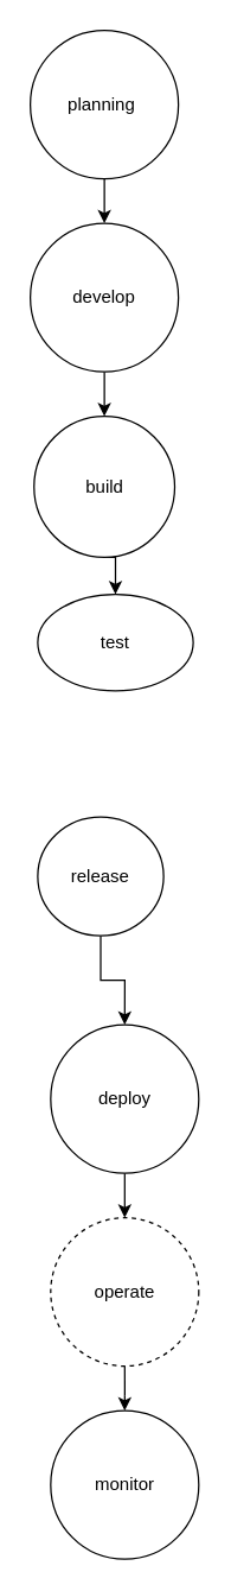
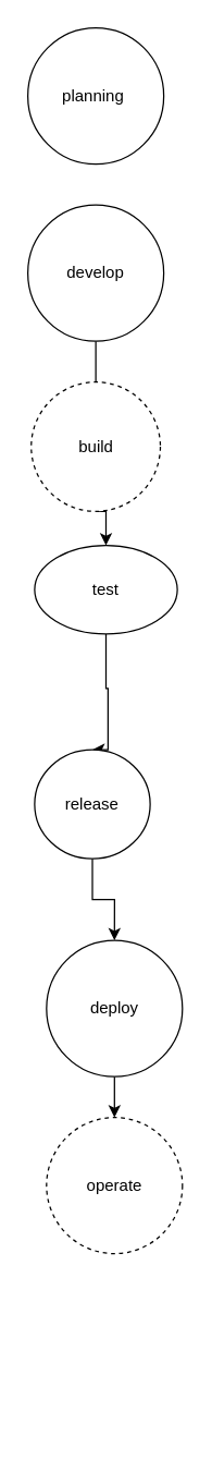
  <mxCell id="0" />
  <mxCell id="1" parent="0" />
- <mxCell id="2" value="" style="edgeStyle=orthogonalEdgeStyle;rounded=0;orthogonalLoop=1;jettySize=auto;html=1;" edge="1" parent="1" source="3" target="5"><mxGeometry relative="1" as="geometry" /></mxCell>
  <mxCell id="3" value="planning&amp;nbsp;" style="ellipse;whiteSpace=wrap;html=1;aspect=fixed;" vertex="1" parent="1"><mxGeometry x="20" y="20" width="100" height="100" as="geometry" /></mxCell>
- <mxCell id="4" style="edgeStyle=orthogonalEdgeStyle;rounded=0;orthogonalLoop=1;jettySize=auto;html=1;entryX=0.5;entryY=0;entryDx=0;entryDy=0;" edge="1" parent="1" source="5" target="7"><mxGeometry relative="1" as="geometry" /></mxCell>
+ <mxCell id="4" style="edgeStyle=orthogonalEdgeStyle;rounded=0;orthogonalLoop=1;jettySize=auto;html=1;entryX=0.5;entryY=0;entryDx=0;entryDy=0;endArrow=none;" edge="1" parent="1" source="5" target="7"><mxGeometry relative="1" as="geometry" /></mxCell>
  <mxCell id="5" value="develop" style="ellipse;whiteSpace=wrap;html=1;aspect=fixed;" vertex="1" parent="1"><mxGeometry x="20" y="150" width="100" height="100" as="geometry" /></mxCell>
  <mxCell id="6" style="edgeStyle=orthogonalEdgeStyle;rounded=0;orthogonalLoop=1;jettySize=auto;html=1;exitX=0.5;exitY=1;exitDx=0;exitDy=0;entryX=0.5;entryY=0;entryDx=0;entryDy=0;" edge="1" parent="1" source="7" target="9"><mxGeometry relative="1" as="geometry" /></mxCell>
- <mxCell id="7" value="build" style="ellipse;whiteSpace=wrap;html=1;aspect=fixed;" vertex="1" parent="1"><mxGeometry x="22.5" y="280" width="95" height="95" as="geometry" /></mxCell>
+ <mxCell id="7" value="build" style="ellipse;whiteSpace=wrap;html=1;aspect=fixed;dashed=1;" vertex="1" parent="1"><mxGeometry x="22.5" y="280" width="95" height="95" as="geometry" /></mxCell>
+ <mxCell id="8" style="edgeStyle=orthogonalEdgeStyle;rounded=0;orthogonalLoop=1;jettySize=auto;html=1;exitX=0.5;exitY=1;exitDx=0;exitDy=0;entryX=0.5;entryY=0;entryDx=0;entryDy=0;" edge="1" parent="1" source="9" target="11"><mxGeometry relative="1" as="geometry"><Array as="points"><mxPoint x="79" y="505" /></Array></mxGeometry></mxCell>
  <mxCell id="9" value="test" style="ellipse;whiteSpace=wrap;html=1;aspect=fixed;" vertex="1" parent="1"><mxGeometry x="25" y="400" width="105" height="65" as="geometry" /></mxCell>
  <mxCell id="10" style="edgeStyle=orthogonalEdgeStyle;rounded=0;orthogonalLoop=1;jettySize=auto;html=1;exitX=0.5;exitY=1;exitDx=0;exitDy=0;entryX=0.5;entryY=0;entryDx=0;entryDy=0;" edge="1" parent="1" source="11" target="13"><mxGeometry relative="1" as="geometry" /></mxCell>
  <mxCell id="11" value="release" style="ellipse;whiteSpace=wrap;html=1;aspect=fixed;" vertex="1" parent="1"><mxGeometry x="25" y="550" width="85" height="80" as="geometry" /></mxCell>
  <mxCell id="12" style="edgeStyle=orthogonalEdgeStyle;rounded=0;orthogonalLoop=1;jettySize=auto;html=1;exitX=0.5;exitY=1;exitDx=0;exitDy=0;entryX=0.5;entryY=0;entryDx=0;entryDy=0;" edge="1" parent="1" source="13" target="15"><mxGeometry relative="1" as="geometry" /></mxCell>
  <mxCell id="13" value="deploy" style="ellipse;whiteSpace=wrap;html=1;aspect=fixed;" vertex="1" parent="1"><mxGeometry x="33.75" y="690" width="100" height="100" as="geometry" /></mxCell>
- <mxCell id="14" value="" style="edgeStyle=orthogonalEdgeStyle;rounded=0;orthogonalLoop=1;jettySize=auto;html=1;" edge="1" parent="1" source="15" target="16"><mxGeometry relative="1" as="geometry" /></mxCell>
  <mxCell id="15" value="operate" style="ellipse;whiteSpace=wrap;html=1;aspect=fixed;dashed=1;" vertex="1" parent="1"><mxGeometry x="33.75" y="820" width="100" height="100" as="geometry" /></mxCell>
- <mxCell id="16" value="monitor" style="ellipse;whiteSpace=wrap;html=1;aspect=fixed;" vertex="1" parent="1"><mxGeometry x="33.75" y="950" width="100" height="100" as="geometry" /></mxCell>
